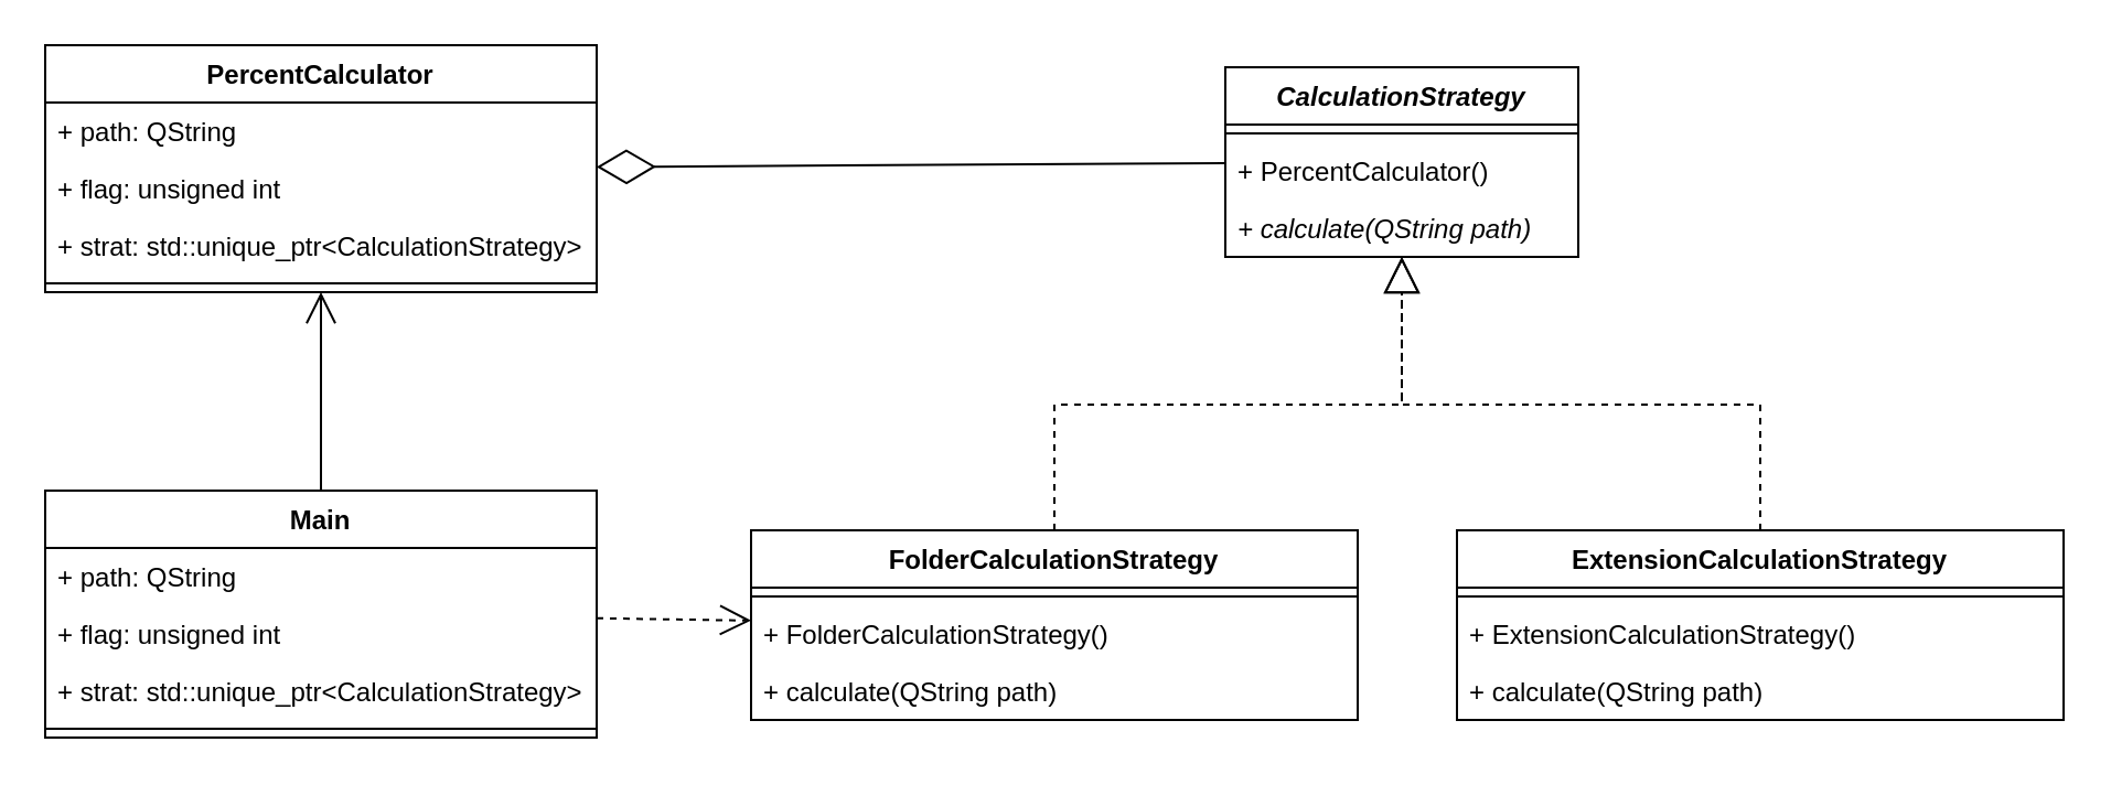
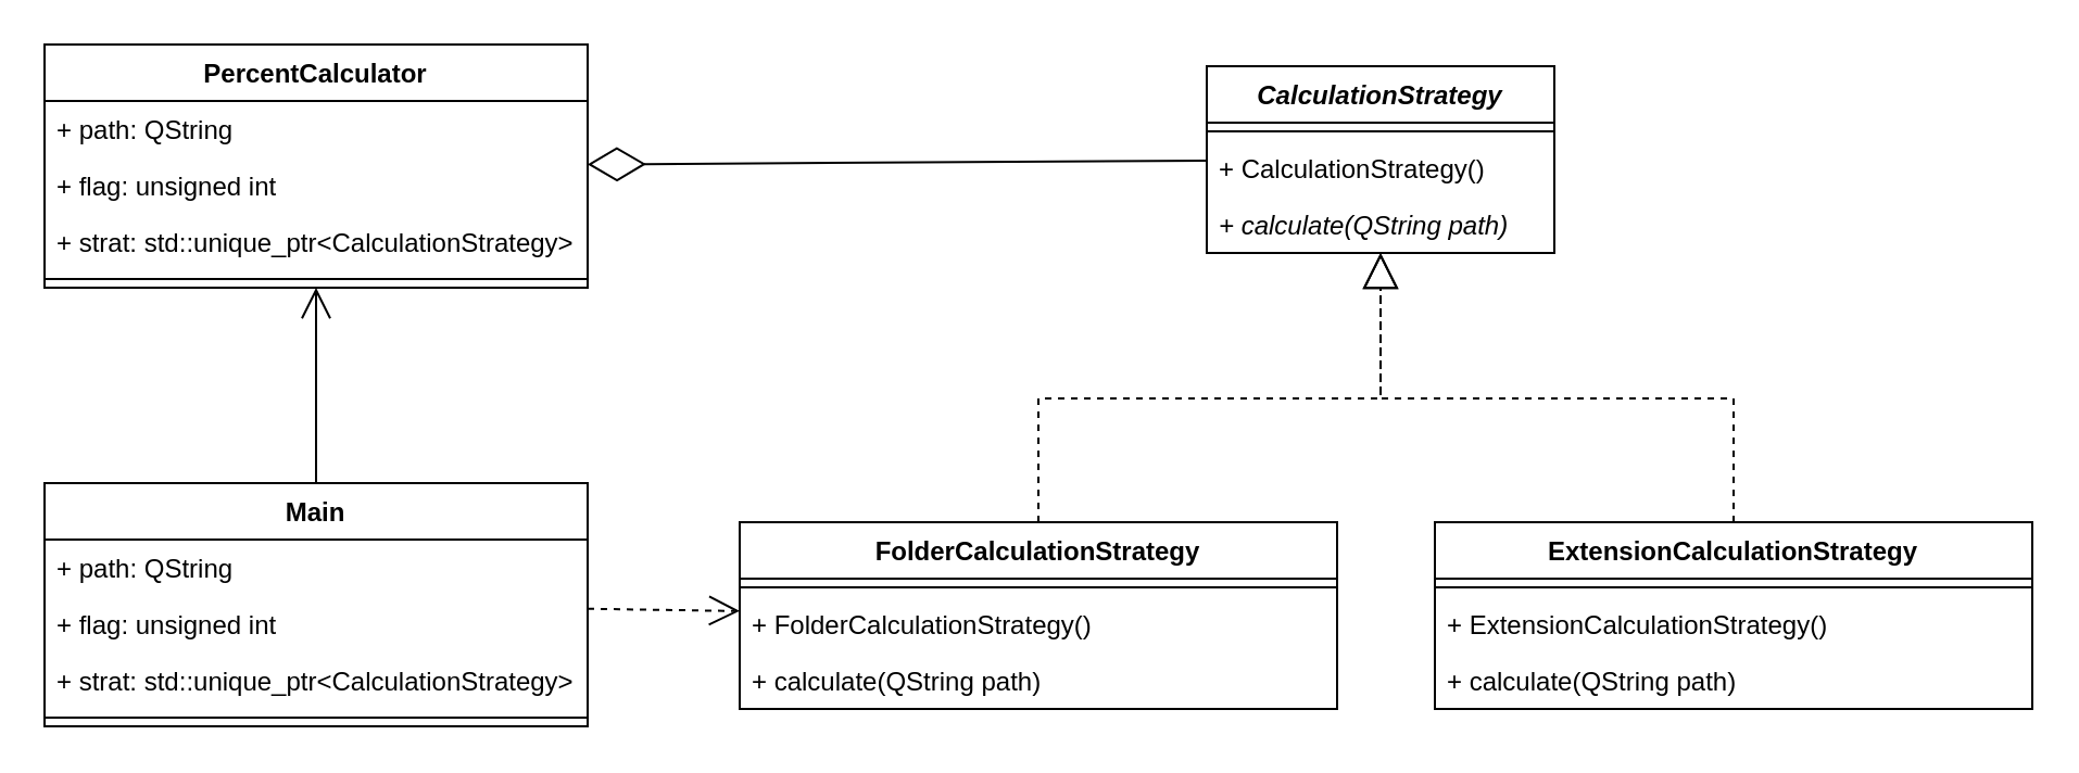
  <mxCell id="0" />
  <mxCell id="1" parent="0" />
  <mxCell id="2" value="&lt;i&gt;CalculationStrategy&lt;/i&gt;" style="swimlane;fontStyle=1;align=center;verticalAlign=top;childLayout=stackLayout;horizontal=1;startSize=26;horizontalStack=0;resizeParent=1;resizeParentMax=0;resizeLast=0;collapsible=1;marginBottom=0;whiteSpace=wrap;html=1;" parent="1" vertex="1"><mxGeometry x="555" y="30" width="160" height="86" as="geometry" /></mxCell>
  <mxCell id="3" value="" style="line;strokeWidth=1;fillColor=none;align=left;verticalAlign=middle;spacingTop=-1;spacingLeft=3;spacingRight=3;rotatable=0;labelPosition=right;points=[];portConstraint=eastwest;strokeColor=inherit;" parent="2" vertex="1"><mxGeometry y="26" width="160" height="8" as="geometry" /></mxCell>
- <mxCell id="4" value="+&amp;nbsp;&lt;span style=&quot;text-align: center;&quot;&gt;PercentCalculator()&lt;/span&gt;" style="text;strokeColor=none;fillColor=none;align=left;verticalAlign=top;spacingLeft=4;spacingRight=4;overflow=hidden;rotatable=0;points=[[0,0.5],[1,0.5]];portConstraint=eastwest;whiteSpace=wrap;html=1;" parent="2" vertex="1"><mxGeometry y="34" width="160" height="26" as="geometry" /></mxCell>
+ <mxCell id="4" value="+&amp;nbsp;&lt;span style=&quot;text-align: center;&quot;&gt;CalculationStrategy()&lt;/span&gt;" style="text;strokeColor=none;fillColor=none;align=left;verticalAlign=top;spacingLeft=4;spacingRight=4;overflow=hidden;rotatable=0;points=[[0,0.5],[1,0.5]];portConstraint=eastwest;whiteSpace=wrap;html=1;" parent="2" vertex="1"><mxGeometry y="34" width="160" height="26" as="geometry" /></mxCell>
  <mxCell id="5" value="&lt;i&gt;+ calculate&lt;span style=&quot;text-align: center;&quot;&gt;(QString path)&lt;/span&gt;&lt;/i&gt;" style="text;strokeColor=none;fillColor=none;align=left;verticalAlign=top;spacingLeft=4;spacingRight=4;overflow=hidden;rotatable=0;points=[[0,0.5],[1,0.5]];portConstraint=eastwest;whiteSpace=wrap;html=1;" parent="2" vertex="1"><mxGeometry y="60" width="160" height="26" as="geometry" /></mxCell>
  <mxCell id="6" style="edgeStyle=orthogonalEdgeStyle;rounded=0;orthogonalLoop=1;jettySize=auto;html=1;endArrow=block;endFill=0;endSize=14;dashed=1;" parent="1" source="7" target="2" edge="1"><mxGeometry relative="1" as="geometry" /></mxCell>
  <mxCell id="7" value="ExtensionCalculationStrategy" style="swimlane;fontStyle=1;align=center;verticalAlign=top;childLayout=stackLayout;horizontal=1;startSize=26;horizontalStack=0;resizeParent=1;resizeParentMax=0;resizeLast=0;collapsible=1;marginBottom=0;whiteSpace=wrap;html=1;" parent="1" vertex="1"><mxGeometry x="660" y="240" width="275" height="86" as="geometry" /></mxCell>
  <mxCell id="8" value="" style="line;strokeWidth=1;fillColor=none;align=left;verticalAlign=middle;spacingTop=-1;spacingLeft=3;spacingRight=3;rotatable=0;labelPosition=right;points=[];portConstraint=eastwest;strokeColor=inherit;" parent="7" vertex="1"><mxGeometry y="26" width="275" height="8" as="geometry" /></mxCell>
  <mxCell id="9" value="+ Extension&lt;span style=&quot;text-align: center;&quot;&gt;CalculationStrategy()&lt;/span&gt;" style="text;strokeColor=none;fillColor=none;align=left;verticalAlign=top;spacingLeft=4;spacingRight=4;overflow=hidden;rotatable=0;points=[[0,0.5],[1,0.5]];portConstraint=eastwest;whiteSpace=wrap;html=1;" parent="7" vertex="1"><mxGeometry y="34" width="275" height="26" as="geometry" /></mxCell>
  <mxCell id="10" value="+ calculate(QString path)" style="text;strokeColor=none;fillColor=none;align=left;verticalAlign=top;spacingLeft=4;spacingRight=4;overflow=hidden;rotatable=0;points=[[0,0.5],[1,0.5]];portConstraint=eastwest;whiteSpace=wrap;html=1;" parent="7" vertex="1"><mxGeometry y="60" width="275" height="26" as="geometry" /></mxCell>
  <mxCell id="11" value="FolderCalculationStrategy" style="swimlane;fontStyle=1;align=center;verticalAlign=top;childLayout=stackLayout;horizontal=1;startSize=26;horizontalStack=0;resizeParent=1;resizeParentMax=0;resizeLast=0;collapsible=1;marginBottom=0;whiteSpace=wrap;html=1;" parent="1" vertex="1"><mxGeometry x="340" y="240" width="275" height="86" as="geometry" /></mxCell>
  <mxCell id="12" value="" style="line;strokeWidth=1;fillColor=none;align=left;verticalAlign=middle;spacingTop=-1;spacingLeft=3;spacingRight=3;rotatable=0;labelPosition=right;points=[];portConstraint=eastwest;strokeColor=inherit;" parent="11" vertex="1"><mxGeometry y="26" width="275" height="8" as="geometry" /></mxCell>
  <mxCell id="13" value="+ Folder&lt;span style=&quot;text-align: center;&quot;&gt;CalculationStrategy()&lt;/span&gt;" style="text;strokeColor=none;fillColor=none;align=left;verticalAlign=top;spacingLeft=4;spacingRight=4;overflow=hidden;rotatable=0;points=[[0,0.5],[1,0.5]];portConstraint=eastwest;whiteSpace=wrap;html=1;" parent="11" vertex="1"><mxGeometry y="34" width="275" height="26" as="geometry" /></mxCell>
  <mxCell id="14" value="+ calculate(QString path)" style="text;strokeColor=none;fillColor=none;align=left;verticalAlign=top;spacingLeft=4;spacingRight=4;overflow=hidden;rotatable=0;points=[[0,0.5],[1,0.5]];portConstraint=eastwest;whiteSpace=wrap;html=1;" parent="11" vertex="1"><mxGeometry y="60" width="275" height="26" as="geometry" /></mxCell>
  <mxCell id="15" style="edgeStyle=orthogonalEdgeStyle;rounded=0;orthogonalLoop=1;jettySize=auto;html=1;endArrow=block;endFill=0;endSize=14;dashed=1;" parent="1" source="11" target="2" edge="1"><mxGeometry relative="1" as="geometry"><mxPoint x="575" y="66" as="sourcePoint" /><mxPoint x="440" y="66" as="targetPoint" /></mxGeometry></mxCell>
  <mxCell id="16" value="Main" style="swimlane;fontStyle=1;align=center;verticalAlign=top;childLayout=stackLayout;horizontal=1;startSize=26;horizontalStack=0;resizeParent=1;resizeParentMax=0;resizeLast=0;collapsible=1;marginBottom=0;whiteSpace=wrap;html=1;" parent="1" vertex="1"><mxGeometry x="20" y="222" width="250" height="112" as="geometry" /></mxCell>
  <mxCell id="17" value="+ path: QString" style="text;strokeColor=none;fillColor=none;align=left;verticalAlign=top;spacingLeft=4;spacingRight=4;overflow=hidden;rotatable=0;points=[[0,0.5],[1,0.5]];portConstraint=eastwest;whiteSpace=wrap;html=1;" parent="16" vertex="1"><mxGeometry y="26" width="250" height="26" as="geometry" /></mxCell>
  <mxCell id="18" value="+ flag: unsigned int" style="text;strokeColor=none;fillColor=none;align=left;verticalAlign=top;spacingLeft=4;spacingRight=4;overflow=hidden;rotatable=0;points=[[0,0.5],[1,0.5]];portConstraint=eastwest;whiteSpace=wrap;html=1;" parent="16" vertex="1"><mxGeometry y="52" width="250" height="26" as="geometry" /></mxCell>
  <mxCell id="19" value="+ strat:&amp;nbsp;std::unique_ptr&amp;lt;CalculationStrategy&amp;gt;" style="text;strokeColor=none;fillColor=none;align=left;verticalAlign=top;spacingLeft=4;spacingRight=4;overflow=hidden;rotatable=0;points=[[0,0.5],[1,0.5]];portConstraint=eastwest;whiteSpace=wrap;html=1;" parent="16" vertex="1"><mxGeometry y="78" width="250" height="26" as="geometry" /></mxCell>
  <mxCell id="20" value="" style="line;strokeWidth=1;fillColor=none;align=left;verticalAlign=middle;spacingTop=-1;spacingLeft=3;spacingRight=3;rotatable=0;labelPosition=right;points=[];portConstraint=eastwest;strokeColor=inherit;" parent="16" vertex="1"><mxGeometry y="104" width="250" height="8" as="geometry" /></mxCell>
  <mxCell id="21" value="" style="endArrow=diamondThin;endFill=0;endSize=24;html=1;rounded=0;" edge="1" parent="1" source="2" target="22"><mxGeometry width="160" relative="1" as="geometry"><mxPoint x="640" y="412" as="sourcePoint" /><mxPoint x="280" y="105" as="targetPoint" /></mxGeometry></mxCell>
  <mxCell id="22" value="PercentCalculator" style="swimlane;fontStyle=1;align=center;verticalAlign=top;childLayout=stackLayout;horizontal=1;startSize=26;horizontalStack=0;resizeParent=1;resizeParentMax=0;resizeLast=0;collapsible=1;marginBottom=0;whiteSpace=wrap;html=1;" vertex="1" parent="1"><mxGeometry x="20" y="20" width="250" height="112" as="geometry" /></mxCell>
  <mxCell id="23" value="+ path: QString" style="text;strokeColor=none;fillColor=none;align=left;verticalAlign=top;spacingLeft=4;spacingRight=4;overflow=hidden;rotatable=0;points=[[0,0.5],[1,0.5]];portConstraint=eastwest;whiteSpace=wrap;html=1;" vertex="1" parent="22"><mxGeometry y="26" width="250" height="26" as="geometry" /></mxCell>
  <mxCell id="24" value="+ flag: unsigned int" style="text;strokeColor=none;fillColor=none;align=left;verticalAlign=top;spacingLeft=4;spacingRight=4;overflow=hidden;rotatable=0;points=[[0,0.5],[1,0.5]];portConstraint=eastwest;whiteSpace=wrap;html=1;" vertex="1" parent="22"><mxGeometry y="52" width="250" height="26" as="geometry" /></mxCell>
  <mxCell id="25" value="+ strat:&amp;nbsp;std::unique_ptr&amp;lt;CalculationStrategy&amp;gt;" style="text;strokeColor=none;fillColor=none;align=left;verticalAlign=top;spacingLeft=4;spacingRight=4;overflow=hidden;rotatable=0;points=[[0,0.5],[1,0.5]];portConstraint=eastwest;whiteSpace=wrap;html=1;" vertex="1" parent="22"><mxGeometry y="78" width="250" height="26" as="geometry" /></mxCell>
  <mxCell id="26" value="" style="line;strokeWidth=1;fillColor=none;align=left;verticalAlign=middle;spacingTop=-1;spacingLeft=3;spacingRight=3;rotatable=0;labelPosition=right;points=[];portConstraint=eastwest;strokeColor=inherit;" vertex="1" parent="22"><mxGeometry y="104" width="250" height="8" as="geometry" /></mxCell>
  <mxCell id="27" value="" style="endArrow=open;endFill=1;endSize=12;html=1;rounded=0;" edge="1" parent="1" source="16" target="22"><mxGeometry width="160" relative="1" as="geometry"><mxPoint x="470" y="420" as="sourcePoint" /><mxPoint x="630" y="420" as="targetPoint" /></mxGeometry></mxCell>
  <mxCell id="28" value="" style="endArrow=open;endSize=12;dashed=1;html=1;rounded=0;" edge="1" parent="1" source="16" target="11"><mxGeometry width="160" relative="1" as="geometry"><mxPoint x="470" y="420" as="sourcePoint" /><mxPoint x="630" y="420" as="targetPoint" /></mxGeometry></mxCell>
